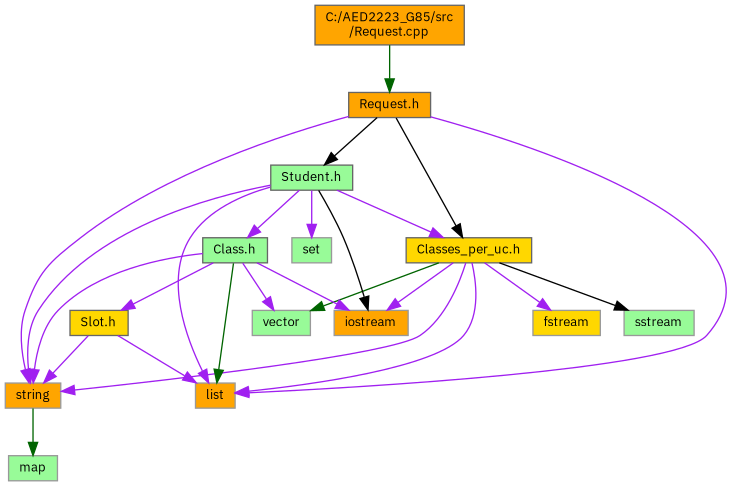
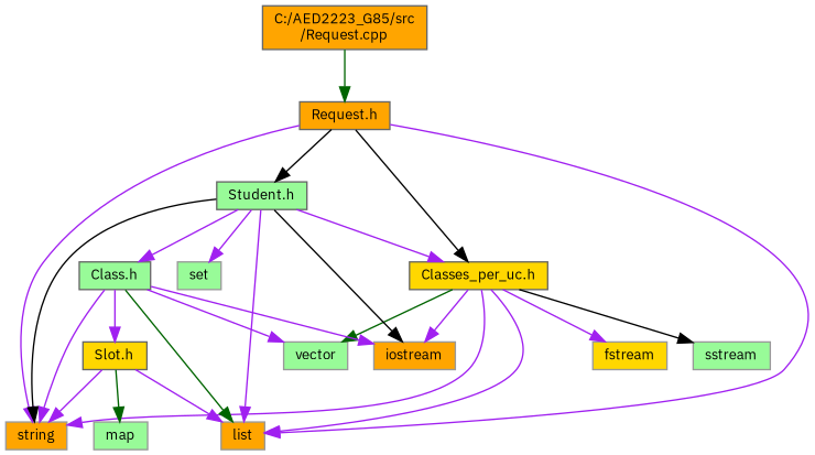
  digraph {
    fontname="IBM Plex Sans"
    node [color=grey60 fillcolor=palegreen fontname="IBM Plex Sans" fontsize=10 shape=box style=filled]
    edge [color=purple fontname="IBM Plex Sans" fontsize=10 labelfontname=Helvetica labelfontsize=10 style=solid]
    n1 [color=gray40 fillcolor=orange fontcolor=black height=0.2 label="C:/AED2223_G85/src\l/Request.cpp" width=0.4]
    n2 [color=grey40 fillcolor=orange height=0.2 label="Request.h" width=0.4]
    n3 [fillcolor=orange height=0.2 label=string width=0.4]
    n4 [color=grey40 fillcolor=gold height=0.2 label="Classes_per_uc.h" width=0.4]
    n5 [fillcolor=orange height=0.2 label=list width=0.4]
    n6 [color=grey40 height=0.2 label="Student.h" width=0.4]
    n7 [height=0.2 label=vector width=0.4]
    n8 [fillcolor=orange height=0.2 label=iostream width=0.4]
    n9 [fillcolor=gold height=0.2 label=fstream width=0.4]
    n10 [height=0.2 label=sstream width=0.4]
    n11 [color=grey40 height=0.2 label="Class.h" width=0.4]
    n12 [height=0.2 label=set width=0.4]
    n13 [color=grey40 fillcolor=gold height=0.2 label="Slot.h" width=0.4]
    n14 [height=0.2 label=map width=0.4]
    n1 -> n2 [color=darkgreen]
    n2 -> n3
    n2 -> n4 [color=black]
    n2 -> n5
    n2 -> n6 [color=black]
    n4 -> n3
    n4 -> n5
    n4 -> n7 [color=darkgreen]
    n4 -> n8
    n4 -> n9
    n4 -> n10 [color=black]
-   n6 -> n3
+   n6 -> n3 [color=black]
    n6 -> n4
    n6 -> n5
    n6 -> n8 [color=black]
    n6 -> n11
    n6 -> n12
    n11 -> n3
    n11 -> n5 [color=darkgreen]
    n11 -> n7
    n11 -> n8
    n11 -> n13
    n13 -> n3
    n13 -> n5
-   n3 -> n14 [color=darkgreen]
+   n13 -> n14 [color=darkgreen]
  }
